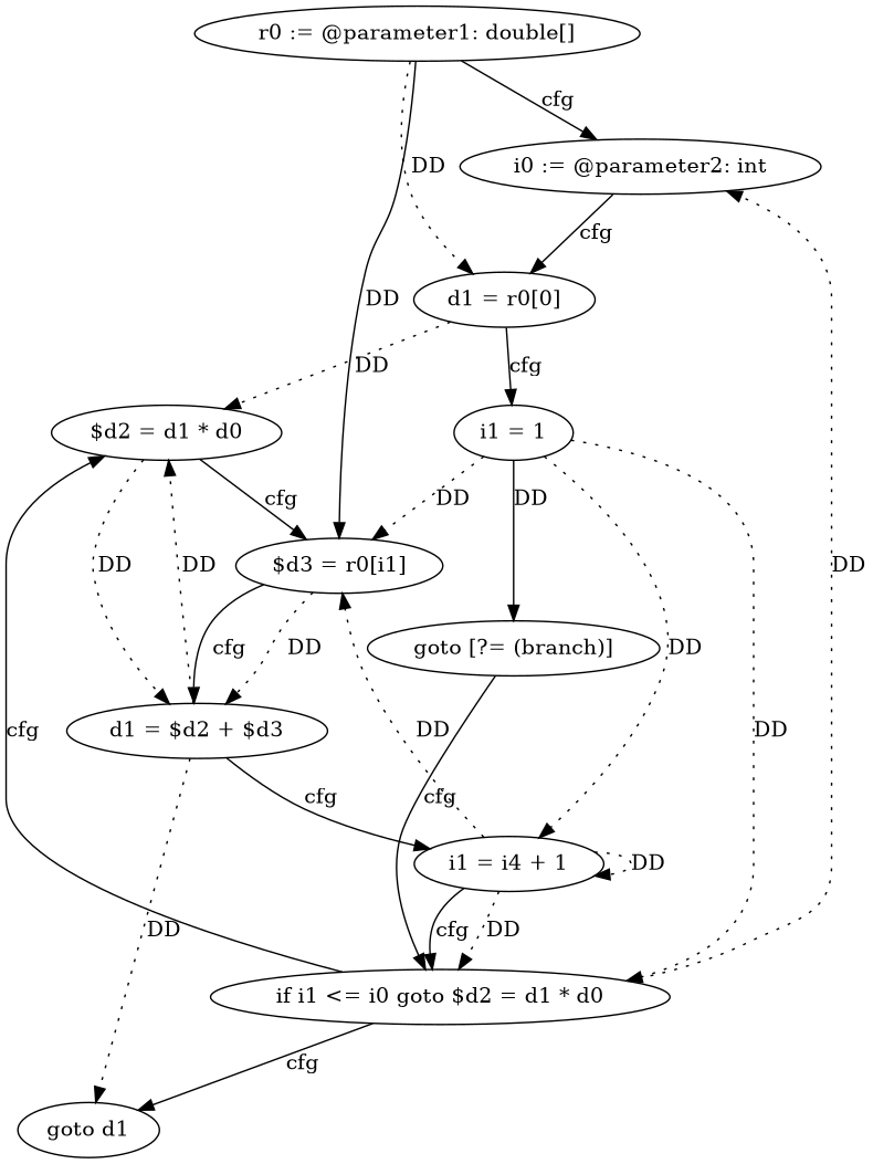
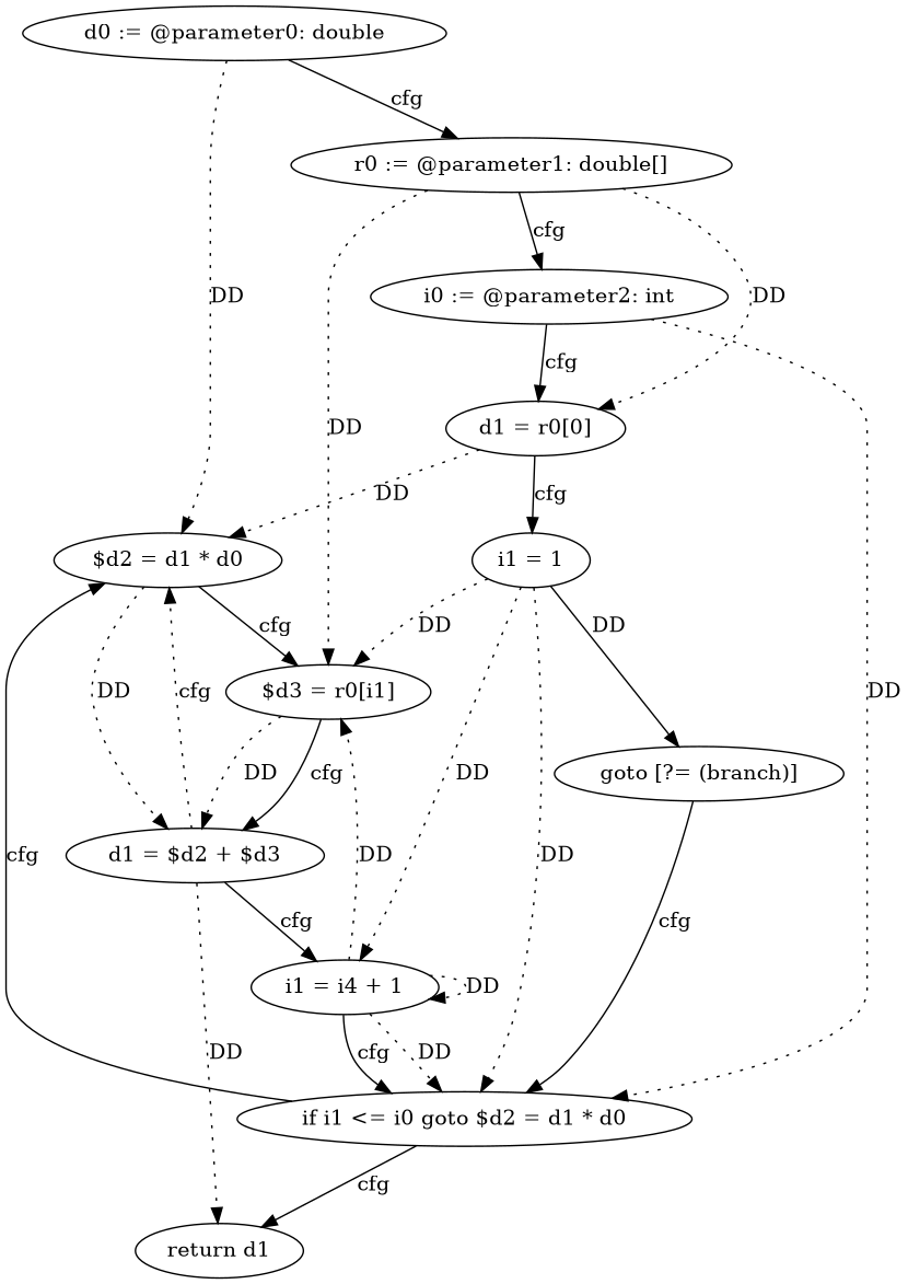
  digraph {
    edge [style=dotted]
+   n1 [label="d0 := @parameter0: double"]
    n2 [label="r0 := @parameter1: double[]"]
    n3 [label="$d2 = d1 * d0"]
    n4 [label="i0 := @parameter2: int"]
    n5 [label="d1 = r0[0]"]
    n6 [label="$d3 = r0[i1]"]
    n7 [label="d1 = $d2 + $d3"]
    n8 [label="if i1 <= i0 goto $d2 = d1 * d0"]
    n9 [label="i1 = 1"]
-   n10 [label="goto d1"]
+   n10 [label="return d1"]
    n11 [label="goto [?= (branch)]"]
    n12 [label="i1 = i4 + 1"]
+   n1 -> n2 [label=cfg style=""]
+   n1 -> n3 [label=DD]
    n2 -> n4 [label=cfg style=""]
    n2 -> n5 [label=DD]
-   n2 -> n6 [label=DD style=solid]
+   n2 -> n6 [label=DD]
    n3 -> n6 [label=cfg style=""]
    n3 -> n7 [label=DD]
    n4 -> n5 [label=cfg style=""]
-   n8 -> n4 [label=DD]
+   n4 -> n8 [label=DD]
    n5 -> n3 [label=DD]
    n5 -> n9 [label=cfg style=""]
    n6 -> n7 [label=DD]
    n6 -> n7 [label=cfg style=""]
-   n7 -> n3 [label=DD]
+   n7 -> n3 [label=cfg]
    n7 -> n10 [label=DD]
    n7 -> n12 [label=cfg style=""]
    n8 -> n3 [label=cfg style=""]
    n8 -> n10 [label=cfg style=""]
    n9 -> n6 [label=DD]
    n9 -> n8 [label=DD]
    n9 -> n11 [label=DD style=""]
    n9 -> n12 [label=DD]
    n11 -> n8 [label=cfg style=""]
    n12 -> n6 [label=DD]
    n12 -> n8 [label=DD]
    n12 -> n8 [label=cfg style=""]
    n12 -> n12 [label=DD]
  }
